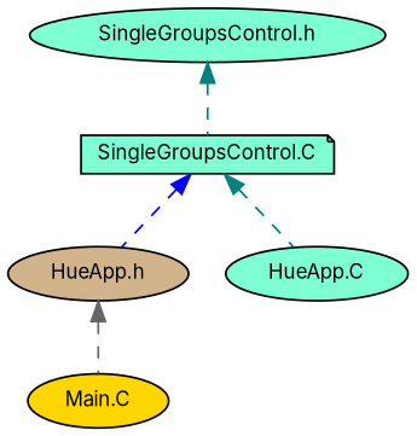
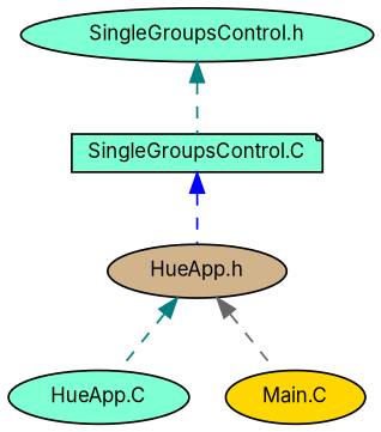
  digraph {
    fontname=Inter
    node [color=black fillcolor=aquamarine fontname=Inter fontsize=10 shape=ellipse style=filled]
    edge [color=teal dir=back fontname=Inter fontsize=10 labelfontname=Helvetica labelfontsize=10 style=dashed]
    n1 [fontcolor=black height=0.2 label="SingleGroupsControl.h" width=0.4]
    n2 [height=0.2 label="SingleGroupsControl.C" shape=note width=0.4]
    n3 [fillcolor=tan height=0.2 label="HueApp.h" width=0.4]
    n4 [height=0.2 label="HueApp.C" width=0.4]
    n5 [fillcolor=gold height=0.2 label="Main.C" width=0.4]
    n1 -> n2
    n2 -> n3 [color=blue]
-   n2 -> n4
+   n3 -> n4
    n3 -> n5 [color=gray40]
  }
